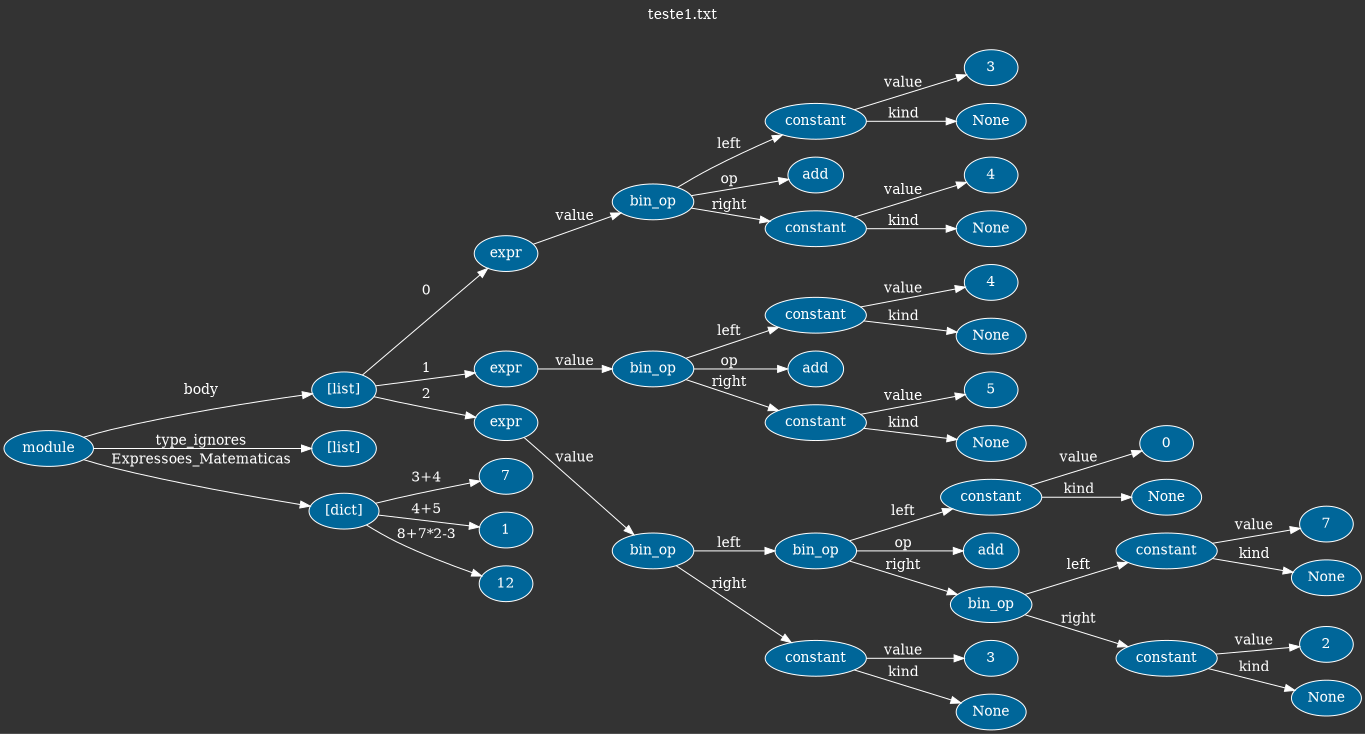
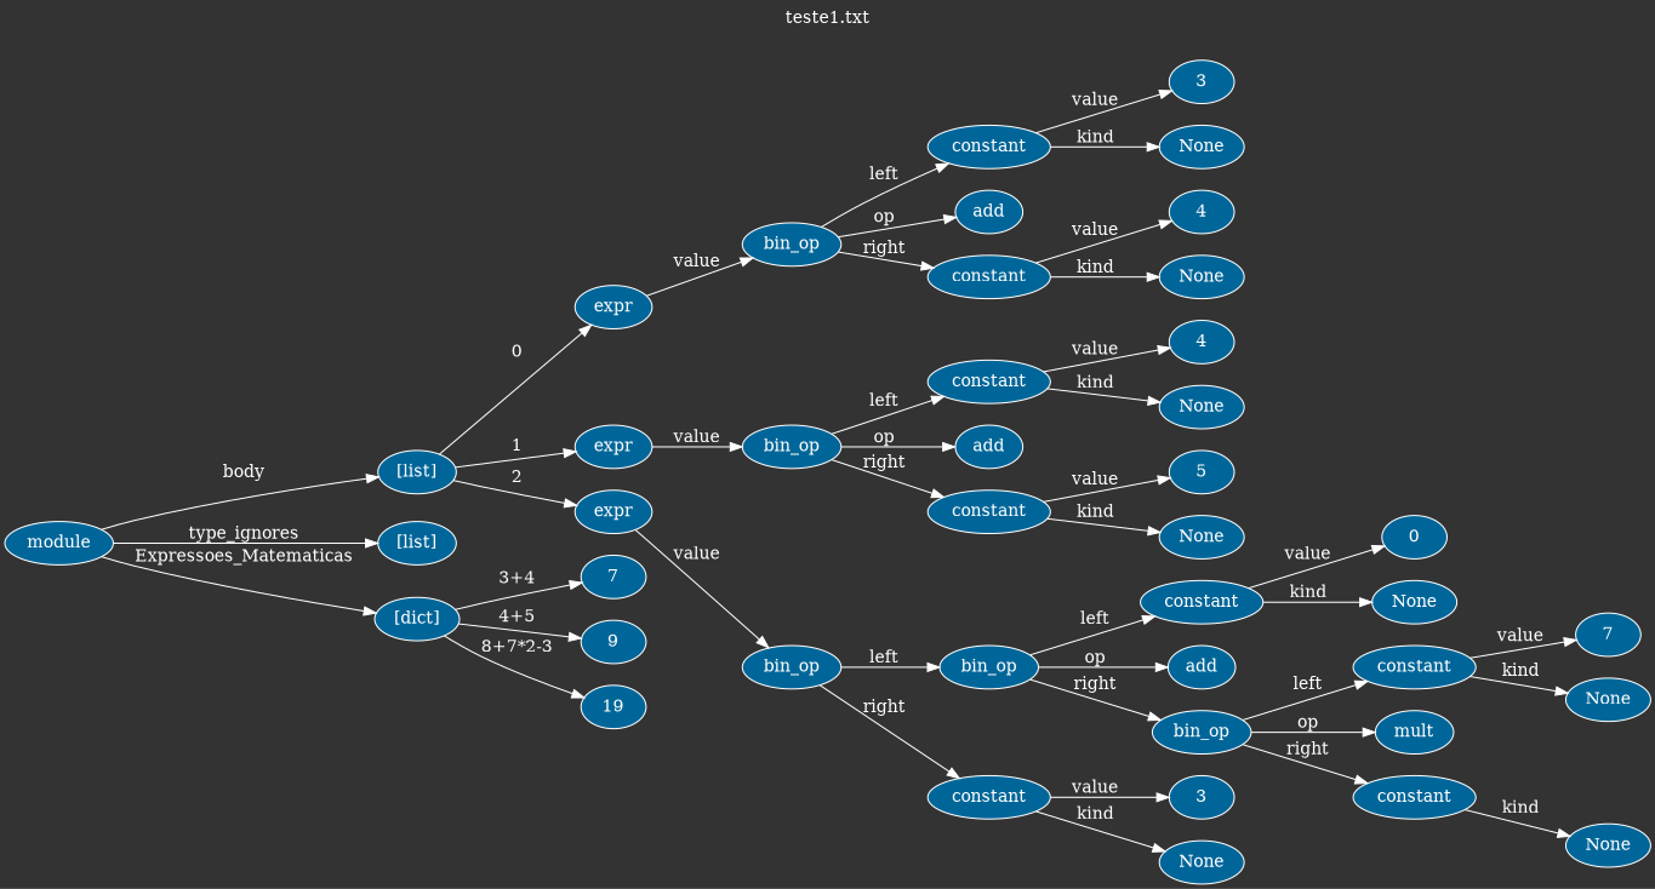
  digraph {
    bgcolor="#333333"
    fontcolor=white
    label="teste1.txt"
    labelloc=t
    rankdir=LR
    node [color=white fillcolor="#006699" fontcolor=white style=filled]
    edge [color=white fontcolor=white]
    n1 [label=module]
    n2 [label="[list]"]
    n3 [label="[list]"]
    n4 [label="[dict]"]
    n5 [label=expr]
    n6 [label=expr]
    n7 [label=expr]
    n8 [label=7]
-   n9 [label=1]
-   n10 [label=12]
+   n9 [label=9]
+   n10 [label=19]
    n11 [label=bin_op]
    n12 [label=bin_op]
    n13 [label=bin_op]
    n14 [label=constant]
    n15 [label=add]
    n16 [label=constant]
    n17 [label=3]
    n18 [label=None]
    n19 [label=4]
    n20 [label=None]
    n21 [label=constant]
    n22 [label=add]
    n23 [label=constant]
    n24 [label=4]
    n25 [label=None]
    n26 [label=5]
    n27 [label=None]
    n28 [label=bin_op]
    n29 [label=constant]
    n30 [label=constant]
    n31 [label=add]
    n32 [label=bin_op]
    n33 [label=3]
    n34 [label=None]
    n35 [label=0]
    n36 [label=None]
    n37 [label=constant]
+   n38 [label=mult]
    n39 [label=constant]
    n40 [label=7]
    n41 [label=None]
-   n42 [label=2]
    n43 [label=None]
    n1 -> n2 [label=body]
    n1 -> n3 [label=type_ignores]
    n1 -> n4 [label=Expressoes_Matematicas]
    n2 -> n5 [label=0]
    n2 -> n6 [label=1]
    n2 -> n7 [label=2]
    n4 -> n8 [label="3+4"]
    n4 -> n9 [label="4+5"]
    n4 -> n10 [label="8+7*2-3"]
    n5 -> n11 [label=value]
    n6 -> n12 [label=value]
    n7 -> n13 [label=value]
    n11 -> n14 [label=left]
    n11 -> n15 [label=op]
    n11 -> n16 [label=right]
    n12 -> n21 [label=left]
    n12 -> n22 [label=op]
    n12 -> n23 [label=right]
    n13 -> n28 [label=left]
    n13 -> n29 [label=right]
    n14 -> n17 [label=value]
    n14 -> n18 [label=kind]
    n16 -> n19 [label=value]
    n16 -> n20 [label=kind]
    n21 -> n24 [label=value]
    n21 -> n25 [label=kind]
    n23 -> n26 [label=value]
    n23 -> n27 [label=kind]
    n28 -> n30 [label=left]
    n28 -> n31 [label=op]
    n28 -> n32 [label=right]
    n29 -> n33 [label=value]
    n29 -> n34 [label=kind]
    n30 -> n35 [label=value]
    n30 -> n36 [label=kind]
    n32 -> n37 [label=left]
+   n32 -> n38 [label=op]
    n32 -> n39 [label=right]
    n37 -> n40 [label=value]
    n37 -> n41 [label=kind]
-   n39 -> n42 [label=value]
    n39 -> n43 [label=kind]
  }
